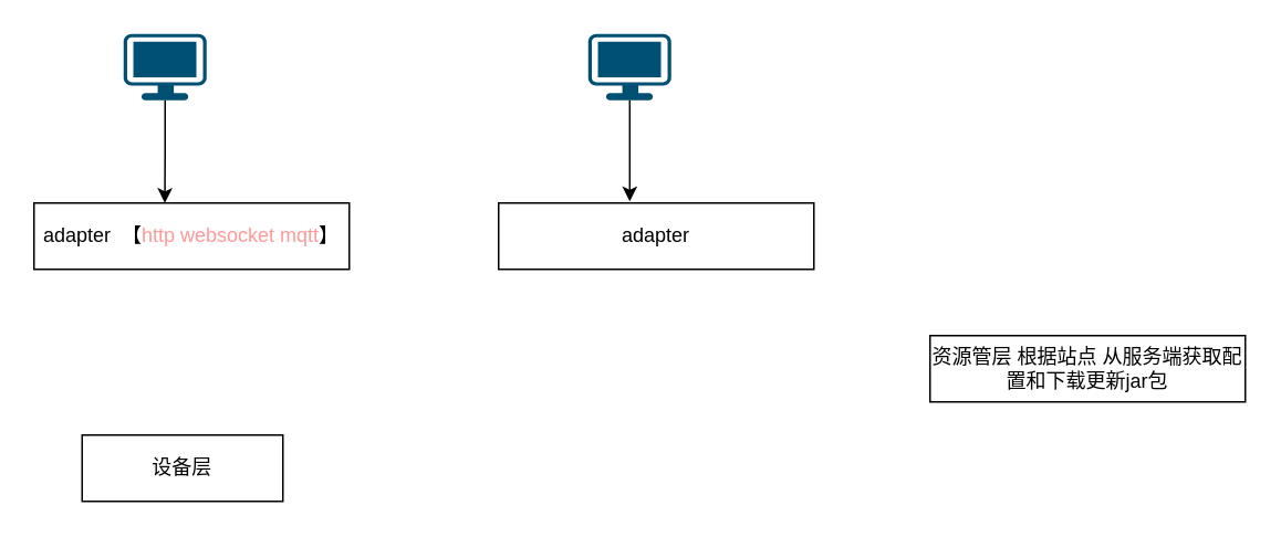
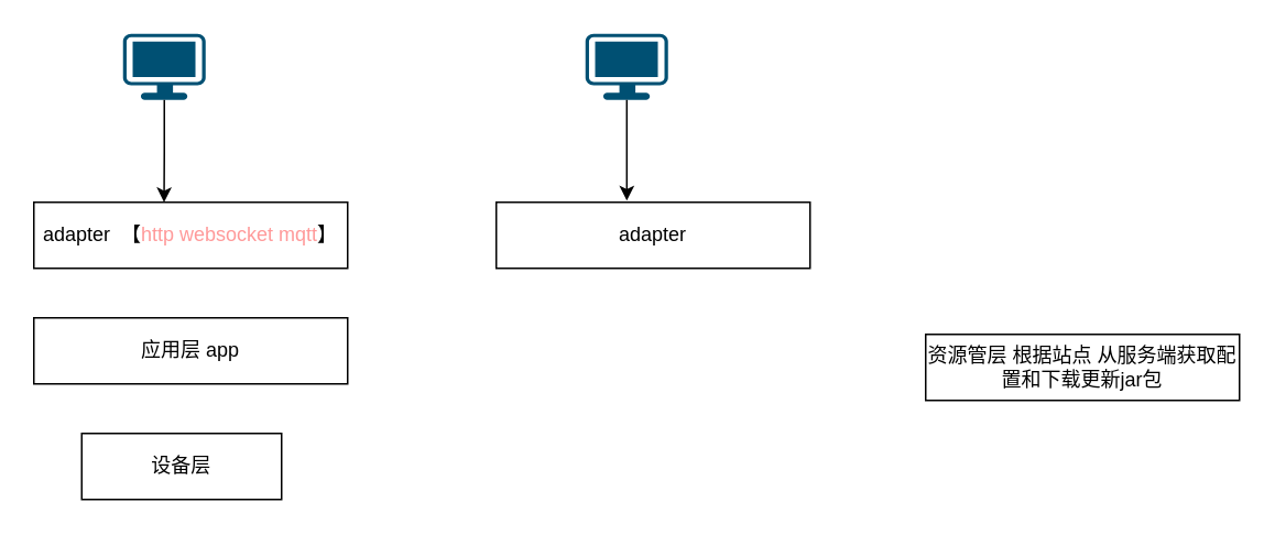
  <mxCell id="0" />
  <mxCell id="1" parent="0" />
  <mxCell id="2" value="adapter&amp;nbsp; 【&lt;font color=&quot;#ff9999&quot;&gt;http websocket mqtt&lt;/font&gt;】" style="rounded=0;whiteSpace=wrap;html=1;" vertex="1" parent="1"><mxGeometry x="20" y="122" width="190" height="40" as="geometry" /></mxCell>
  <mxCell id="3" value="" style="points=[[0.03,0.03,0],[0.5,0,0],[0.97,0.03,0],[1,0.4,0],[0.97,0.745,0],[0.5,1,0],[0.03,0.745,0],[0,0.4,0]];verticalLabelPosition=bottom;sketch=0;html=1;verticalAlign=top;aspect=fixed;align=center;pointerEvents=1;shape=mxgraph.cisco19.workstation;fillColor=#005073;strokeColor=none;" vertex="1" parent="1"><mxGeometry x="74" y="20" width="50" height="40" as="geometry" /></mxCell>
  <mxCell id="4" style="edgeStyle=orthogonalEdgeStyle;rounded=0;orthogonalLoop=1;jettySize=auto;html=1;entryX=0.415;entryY=0;entryDx=0;entryDy=0;entryPerimeter=0;" edge="1" parent="1" source="3" target="2"><mxGeometry relative="1" as="geometry" /></mxCell>
  <mxCell id="5" value="adapter" style="rounded=0;whiteSpace=wrap;html=1;" vertex="1" parent="1"><mxGeometry x="300" y="122" width="190" height="40" as="geometry" /></mxCell>
  <mxCell id="6" value="" style="points=[[0.03,0.03,0],[0.5,0,0],[0.97,0.03,0],[1,0.4,0],[0.97,0.745,0],[0.5,1,0],[0.03,0.745,0],[0,0.4,0]];verticalLabelPosition=bottom;sketch=0;html=1;verticalAlign=top;aspect=fixed;align=center;pointerEvents=1;shape=mxgraph.cisco19.workstation;fillColor=#005073;strokeColor=none;" vertex="1" parent="1"><mxGeometry x="354" y="20" width="50" height="40" as="geometry" /></mxCell>
  <mxCell id="7" style="edgeStyle=orthogonalEdgeStyle;rounded=0;orthogonalLoop=1;jettySize=auto;html=1;entryX=0.416;entryY=-0.025;entryDx=0;entryDy=0;entryPerimeter=0;" edge="1" parent="1" source="6" target="5"><mxGeometry relative="1" as="geometry" /></mxCell>
+ <mxCell id="8" value="应用层 app" style="rounded=0;whiteSpace=wrap;html=1;" vertex="1" parent="1"><mxGeometry x="20" y="192" width="190" height="40" as="geometry" /></mxCell>
  <mxCell id="9" value="资源管层 根据站点 从服务端获取配置和下载更新jar包" style="rounded=0;whiteSpace=wrap;html=1;" vertex="1" parent="1"><mxGeometry x="560" y="202" width="190" height="40" as="geometry" /></mxCell>
  <mxCell id="10" value="设备层" style="rounded=0;whiteSpace=wrap;html=1;" vertex="1" parent="1"><mxGeometry x="49" y="262" width="121" height="40" as="geometry" /></mxCell>
